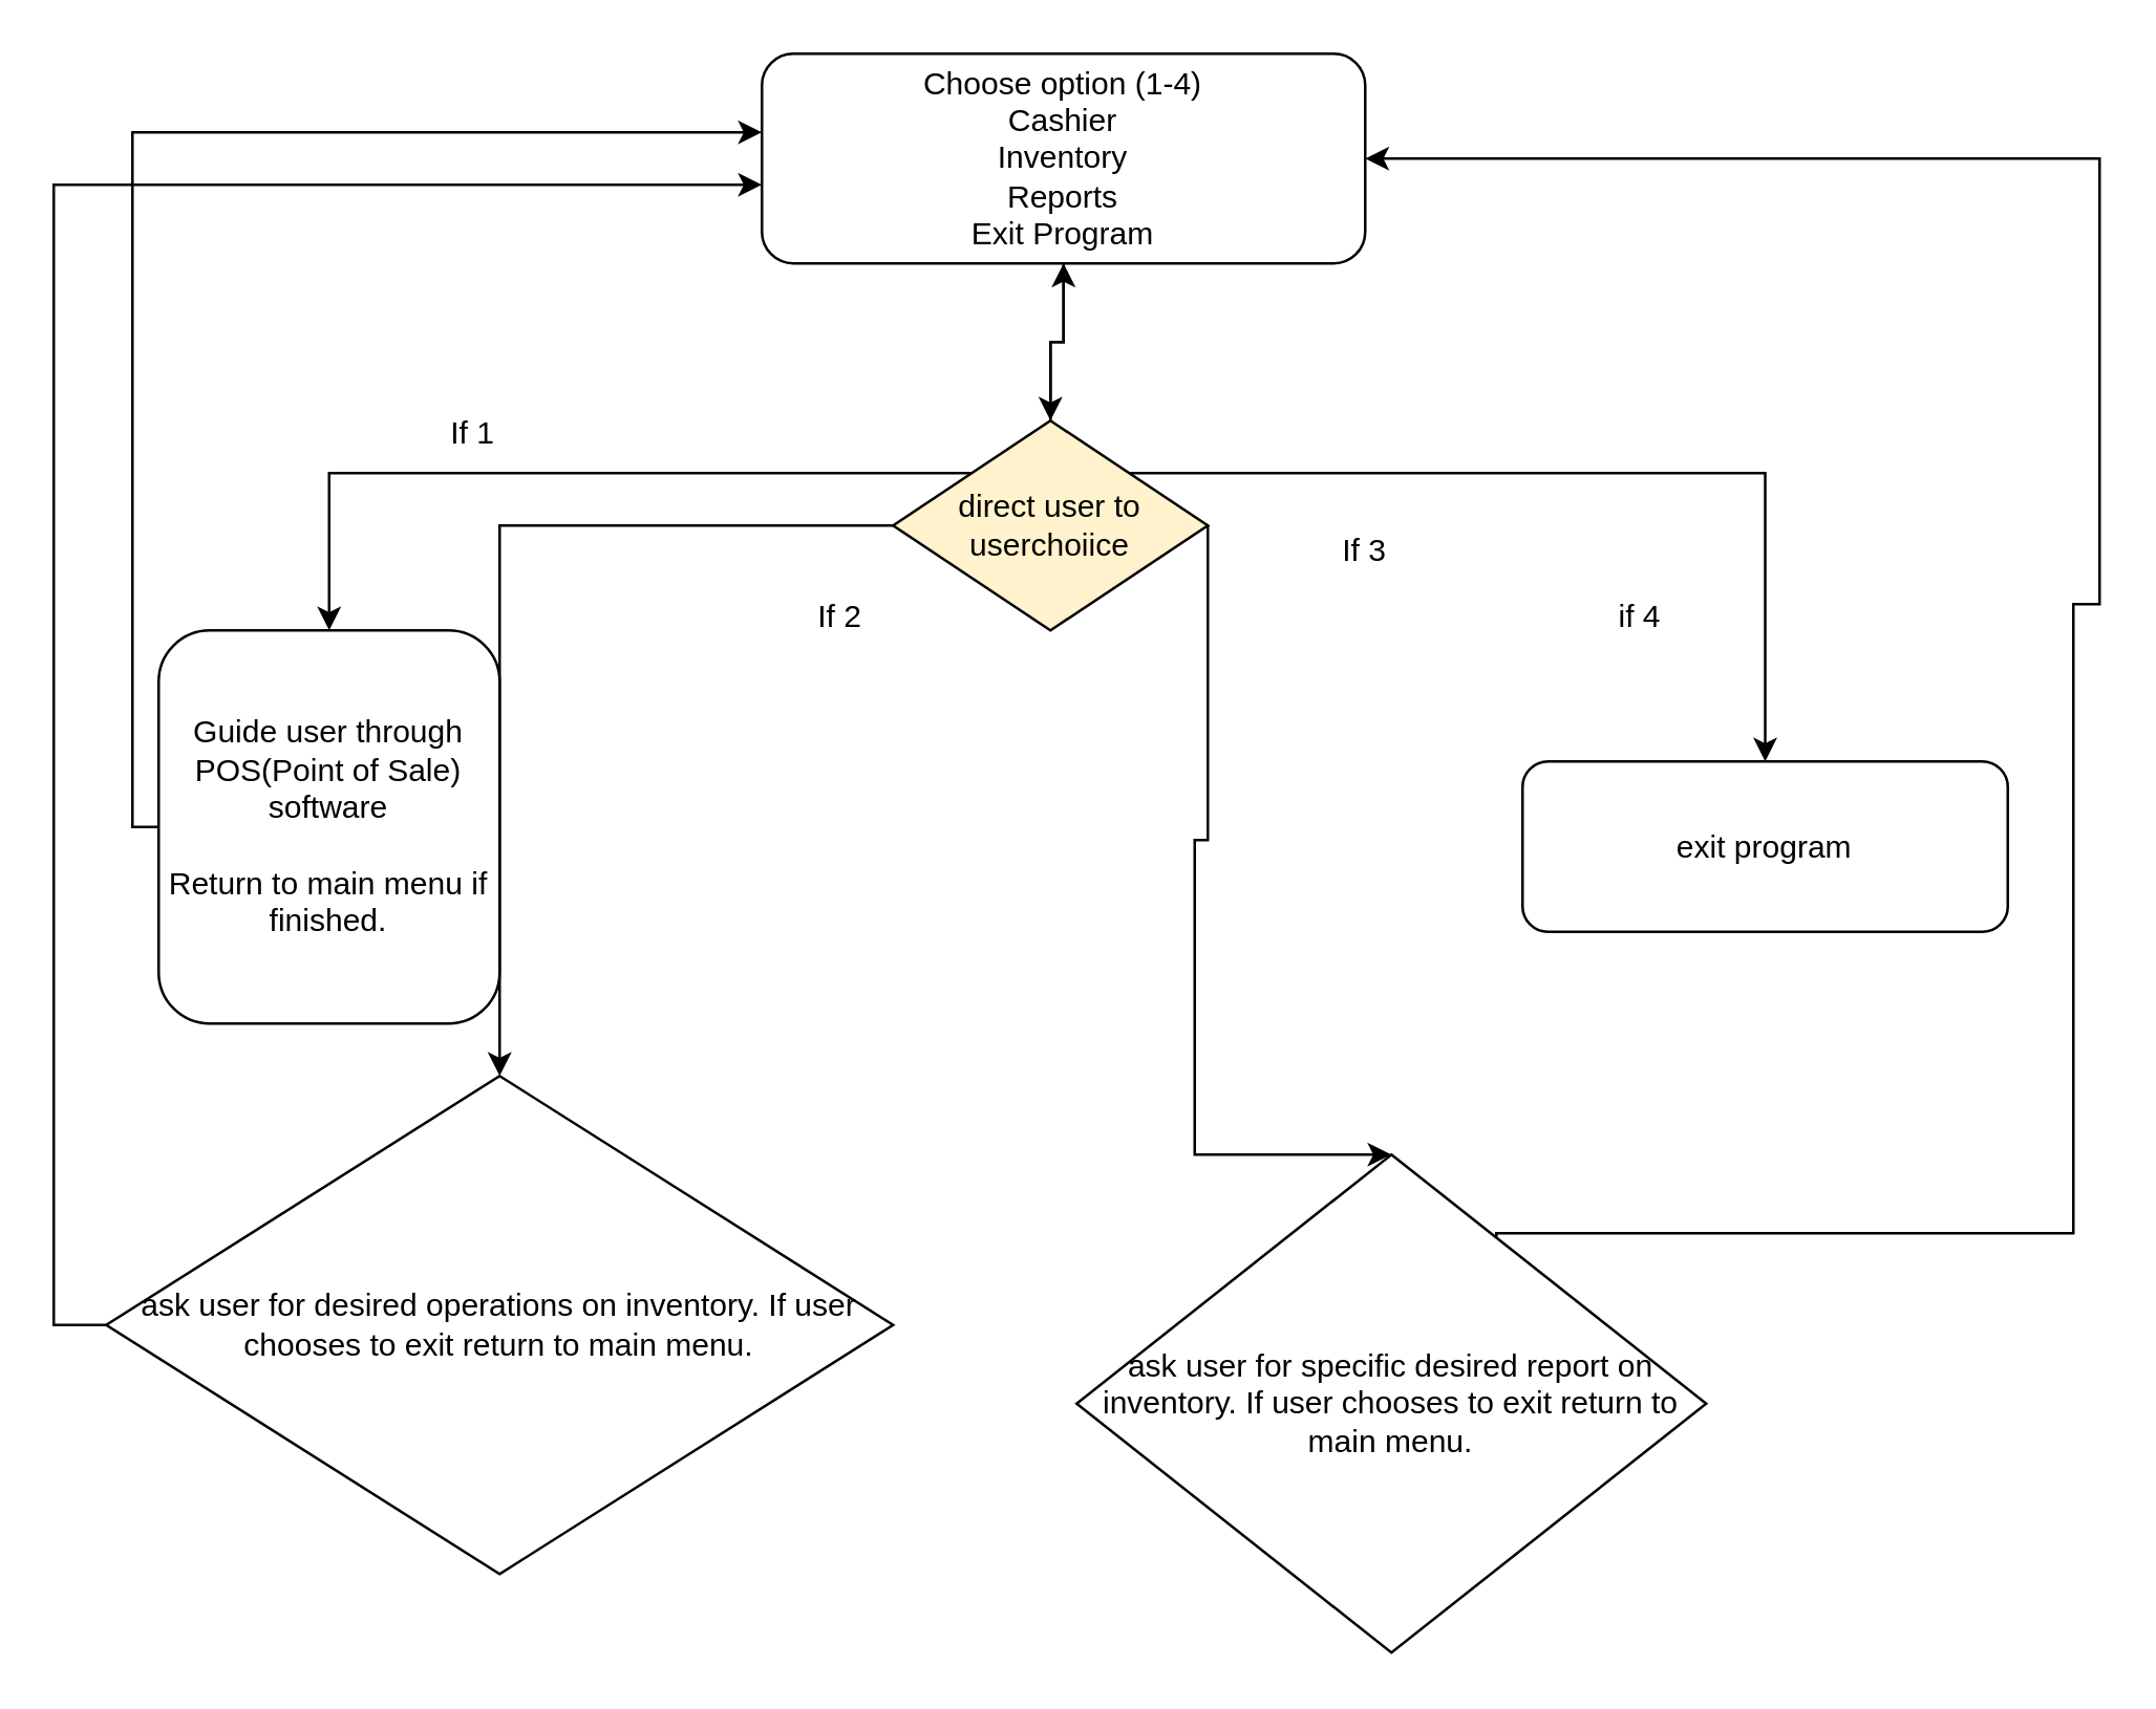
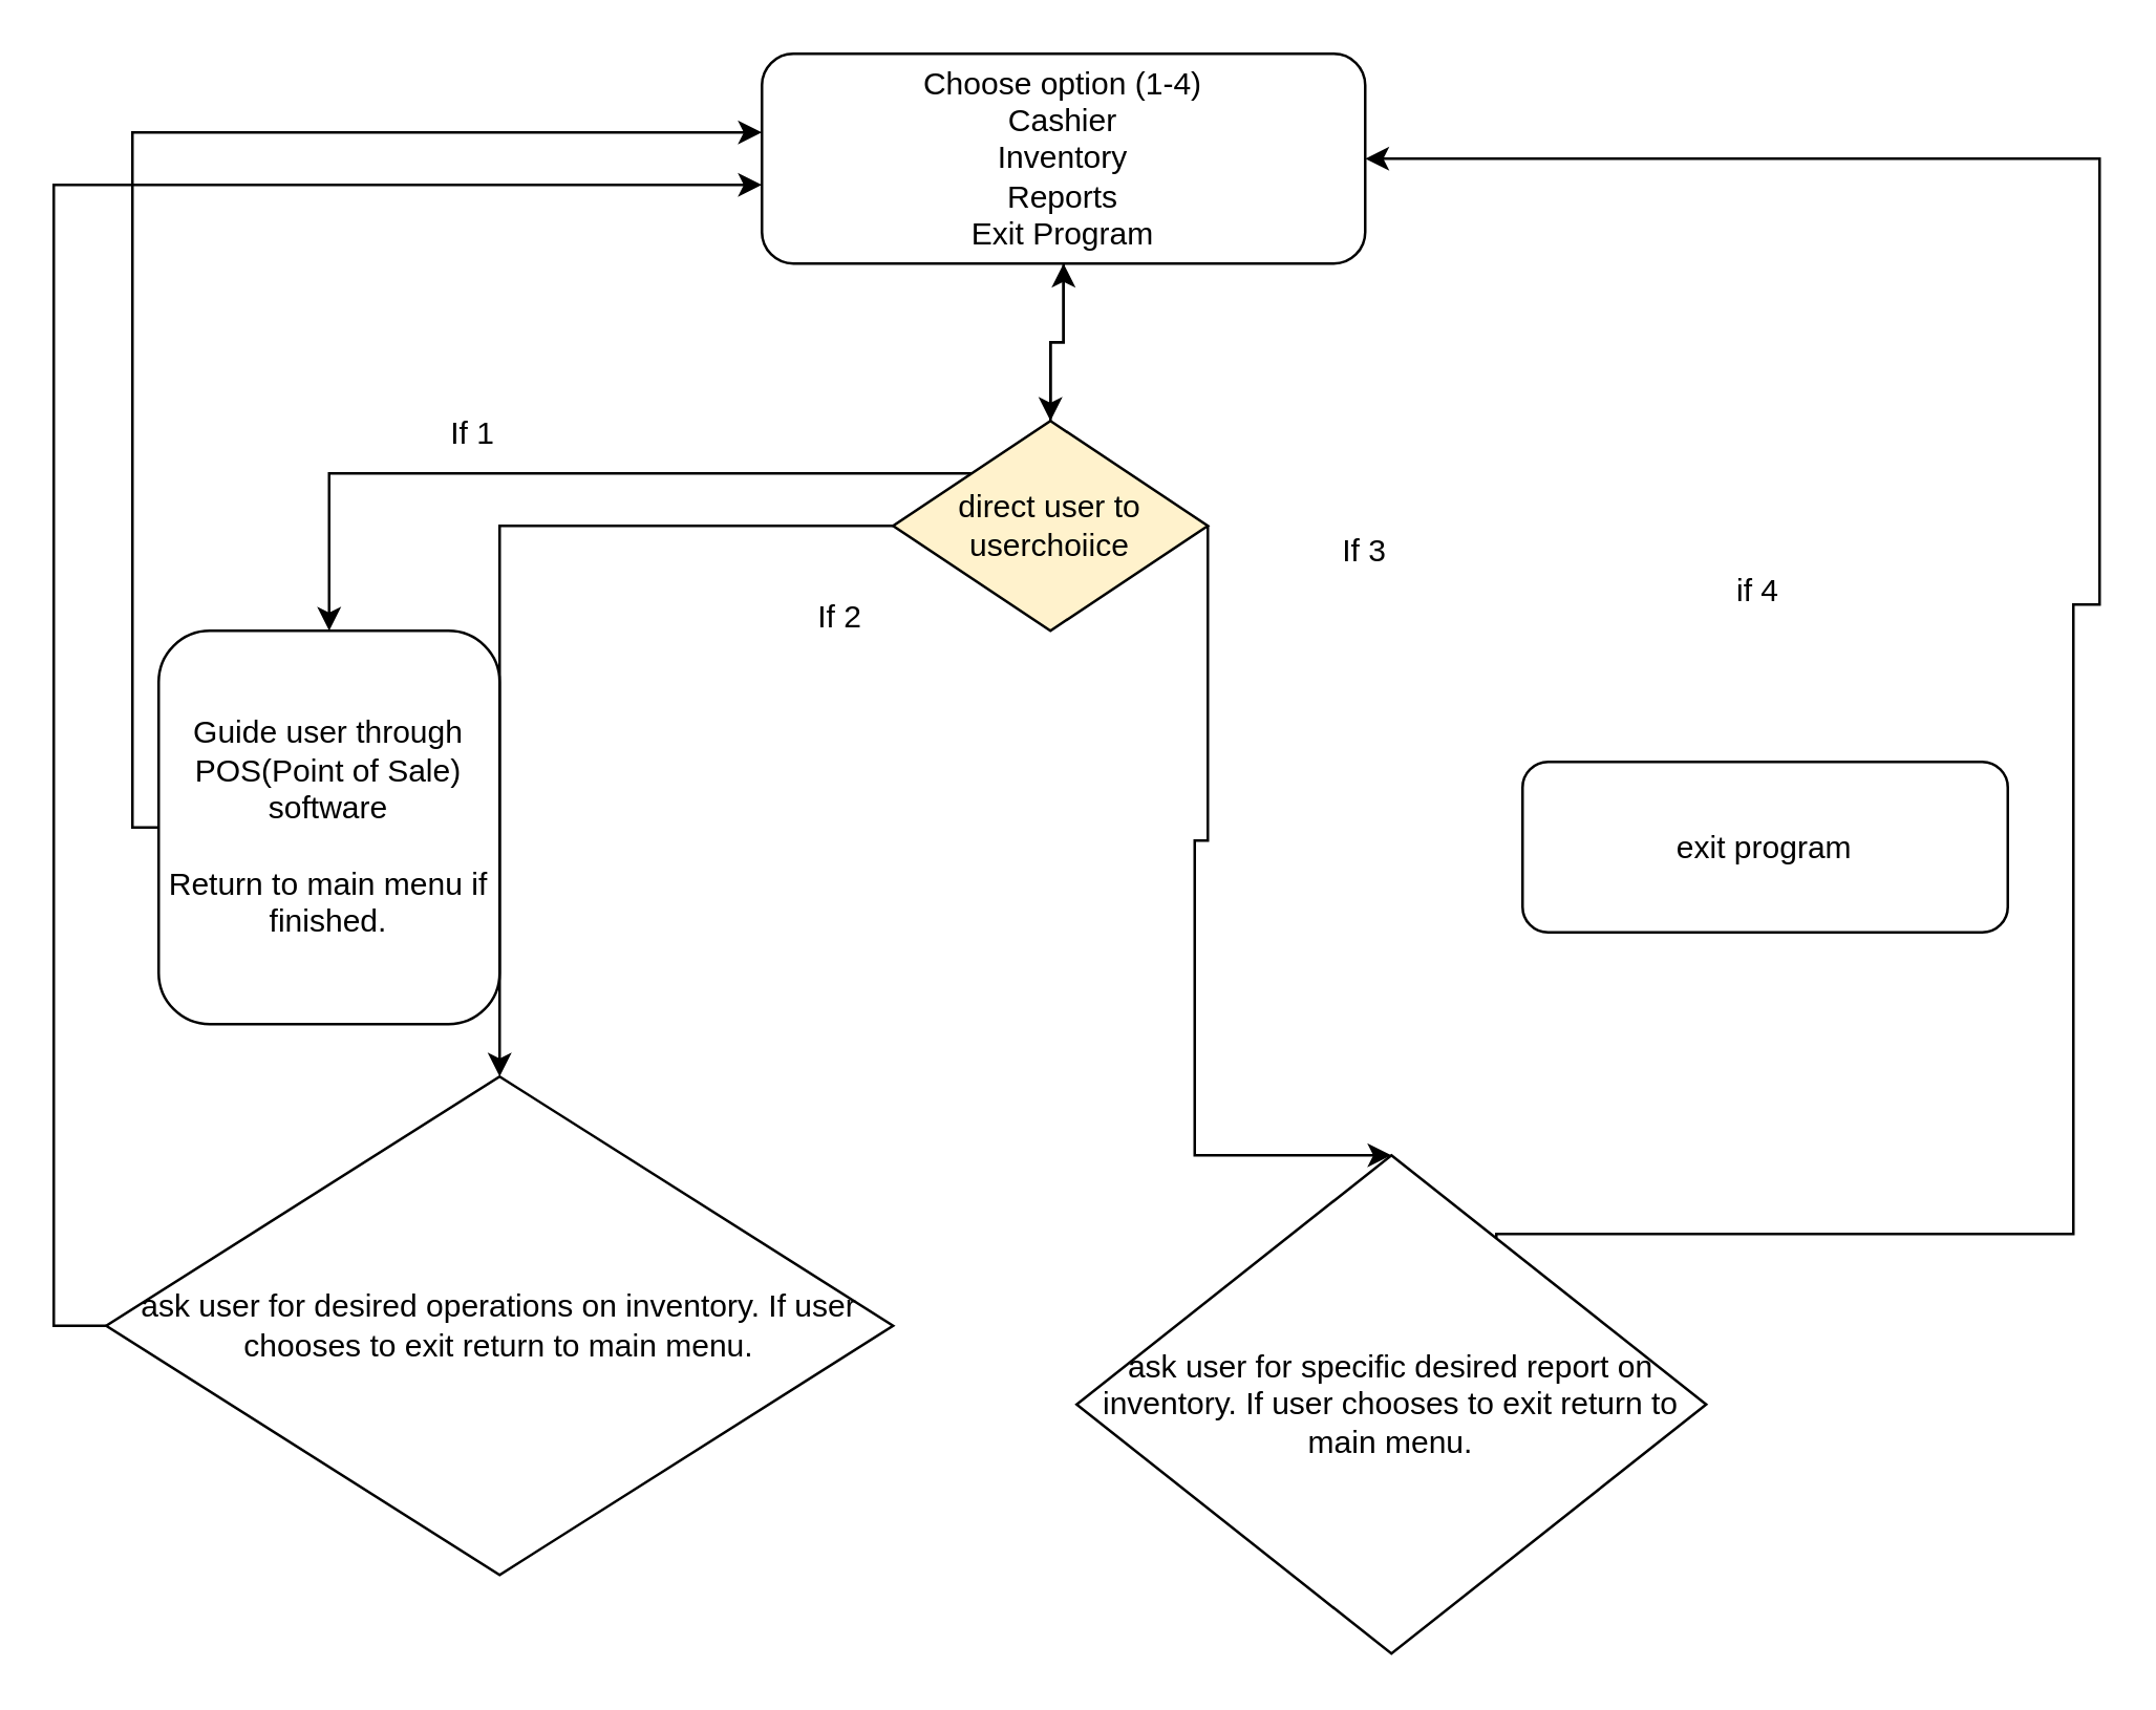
  <mxCell id="0" />
  <mxCell id="1" parent="0" />
  <mxCell id="2" value="" style="edgeStyle=orthogonalEdgeStyle;rounded=0;orthogonalLoop=1;jettySize=auto;html=1;" edge="1" parent="1" source="3" target="9"><mxGeometry relative="1" as="geometry" /></mxCell>
  <mxCell id="3" value="&lt;div&gt;Choose option (1-4)&lt;/div&gt;&lt;div&gt;Cashier&lt;/div&gt;&lt;div&gt;Inventory&lt;/div&gt;&lt;div&gt;Reports&lt;/div&gt;&lt;div&gt;Exit Program&lt;/div&gt;" style="rounded=1;whiteSpace=wrap;html=1;" parent="1" vertex="1"><mxGeometry x="290" y="20" width="230" height="80" as="geometry" /></mxCell>
  <mxCell id="4" style="edgeStyle=orthogonalEdgeStyle;rounded=0;orthogonalLoop=1;jettySize=auto;html=1;exitX=0.5;exitY=0;exitDx=0;exitDy=0;entryX=0.5;entryY=1;entryDx=0;entryDy=0;" parent="1" source="9" target="3" edge="1"><mxGeometry relative="1" as="geometry" /></mxCell>
  <mxCell id="5" style="edgeStyle=orthogonalEdgeStyle;rounded=0;orthogonalLoop=1;jettySize=auto;html=1;exitX=1;exitY=0.5;exitDx=0;exitDy=0;entryX=0.5;entryY=0;entryDx=0;entryDy=0;" parent="1" source="9" target="20" edge="1"><mxGeometry relative="1" as="geometry"><mxPoint x="500" y="450" as="targetPoint" /><Array as="points"><mxPoint x="460" y="320" /><mxPoint x="455" y="320" /></Array></mxGeometry></mxCell>
- <mxCell id="6" style="edgeStyle=orthogonalEdgeStyle;rounded=0;orthogonalLoop=1;jettySize=auto;html=1;exitX=1;exitY=0;exitDx=0;exitDy=0;" parent="1" source="9" target="10" edge="1"><mxGeometry relative="1" as="geometry"><mxPoint x="630" y="290" as="targetPoint" /></mxGeometry></mxCell>
  <mxCell id="7" style="edgeStyle=orthogonalEdgeStyle;rounded=0;orthogonalLoop=1;jettySize=auto;html=1;exitX=0;exitY=0;exitDx=0;exitDy=0;entryX=0.5;entryY=0;entryDx=0;entryDy=0;" parent="1" source="9" target="12" edge="1"><mxGeometry relative="1" as="geometry"><mxPoint x="160" y="280" as="targetPoint" /></mxGeometry></mxCell>
  <mxCell id="8" style="edgeStyle=orthogonalEdgeStyle;rounded=0;orthogonalLoop=1;jettySize=auto;html=1;exitX=0;exitY=0.5;exitDx=0;exitDy=0;entryX=0.5;entryY=0;entryDx=0;entryDy=0;" parent="1" source="9" target="18" edge="1"><mxGeometry relative="1" as="geometry"><mxPoint x="240" y="380" as="targetPoint" /></mxGeometry></mxCell>
  <mxCell id="9" value="direct user to userchoiice" style="rhombus;whiteSpace=wrap;html=1;fillColor=#fff2cc;" parent="1" vertex="1"><mxGeometry x="340" y="160" width="120" height="80" as="geometry" /></mxCell>
  <mxCell id="10" value="exit program" style="rounded=1;whiteSpace=wrap;html=1;" parent="1" vertex="1"><mxGeometry x="580" y="290" width="185" height="65" as="geometry" /></mxCell>
  <mxCell id="11" style="edgeStyle=orthogonalEdgeStyle;rounded=0;orthogonalLoop=1;jettySize=auto;html=1;entryX=0;entryY=0.375;entryDx=0;entryDy=0;entryPerimeter=0;" edge="1" parent="1" source="12" target="3"><mxGeometry relative="1" as="geometry"><mxPoint x="80" y="470" as="targetPoint" /><Array as="points"><mxPoint x="50" y="315" /><mxPoint x="50" y="50" /></Array></mxGeometry></mxCell>
  <mxCell id="12" value="&lt;div&gt;Guide user through POS(Point of Sale) software&lt;/div&gt;&lt;div&gt;&lt;br&gt;&lt;/div&gt;&lt;div&gt;Return to main menu if finished.&lt;/div&gt;" style="rounded=1;whiteSpace=wrap;html=1;" parent="1" vertex="1"><mxGeometry x="60" y="240" width="130" height="150" as="geometry" /></mxCell>
  <mxCell id="13" value="If 1" style="text;html=1;align=center;verticalAlign=middle;whiteSpace=wrap;rounded=0;" parent="1" vertex="1"><mxGeometry x="150" y="150" width="60" height="30" as="geometry" /></mxCell>
  <mxCell id="14" value="If 2" style="text;html=1;align=center;verticalAlign=middle;whiteSpace=wrap;rounded=0;" parent="1" vertex="1"><mxGeometry x="290" y="220" width="60" height="30" as="geometry" /></mxCell>
  <mxCell id="15" value="If 3" style="text;html=1;align=center;verticalAlign=middle;whiteSpace=wrap;rounded=0;" parent="1" vertex="1"><mxGeometry x="490" y="195" width="60" height="30" as="geometry" /></mxCell>
- <mxCell id="16" value="if 4" style="text;html=1;align=center;verticalAlign=middle;whiteSpace=wrap;rounded=0;" parent="1" vertex="1"><mxGeometry x="595" y="220" width="60" height="30" as="geometry" /></mxCell>
+ <mxCell id="16" value="if 4" style="text;html=1;align=center;verticalAlign=middle;whiteSpace=wrap;rounded=0;" parent="1" vertex="1"><mxGeometry x="640" y="210" width="60" height="30" as="geometry" /></mxCell>
  <mxCell id="17" style="edgeStyle=orthogonalEdgeStyle;rounded=0;orthogonalLoop=1;jettySize=auto;html=1;" edge="1" parent="1" source="18" target="3"><mxGeometry relative="1" as="geometry"><mxPoint x="270" y="70" as="targetPoint" /><Array as="points"><mxPoint x="20" y="505" /><mxPoint x="20" y="70" /></Array></mxGeometry></mxCell>
  <mxCell id="18" value="ask user for desired operations on inventory. If user chooses to exit return to main menu." style="rhombus;whiteSpace=wrap;html=1;" vertex="1" parent="1"><mxGeometry x="40" y="410" width="300" height="190" as="geometry" /></mxCell>
  <mxCell id="19" style="edgeStyle=orthogonalEdgeStyle;rounded=0;orthogonalLoop=1;jettySize=auto;html=1;entryX=1;entryY=0.5;entryDx=0;entryDy=0;exitX=1;exitY=0.5;exitDx=0;exitDy=0;" edge="1" parent="1" source="20" target="3"><mxGeometry relative="1" as="geometry"><mxPoint x="730" y="50" as="targetPoint" /><Array as="points"><mxPoint x="570" y="470" /><mxPoint x="790" y="470" /><mxPoint x="790" y="230" /><mxPoint x="800" y="230" /><mxPoint x="800" y="60" /></Array></mxGeometry></mxCell>
  <mxCell id="20" value="ask user for specific desired report on inventory. If user chooses to exit return to main menu." style="rhombus;whiteSpace=wrap;html=1;" vertex="1" parent="1"><mxGeometry x="410" y="440" width="240" height="190" as="geometry" /></mxCell>
